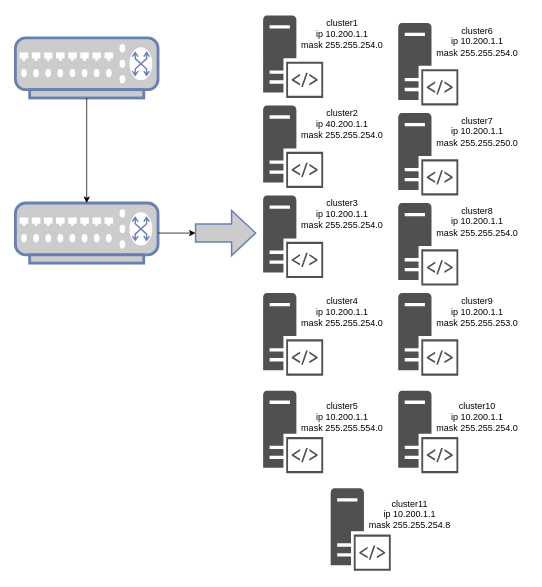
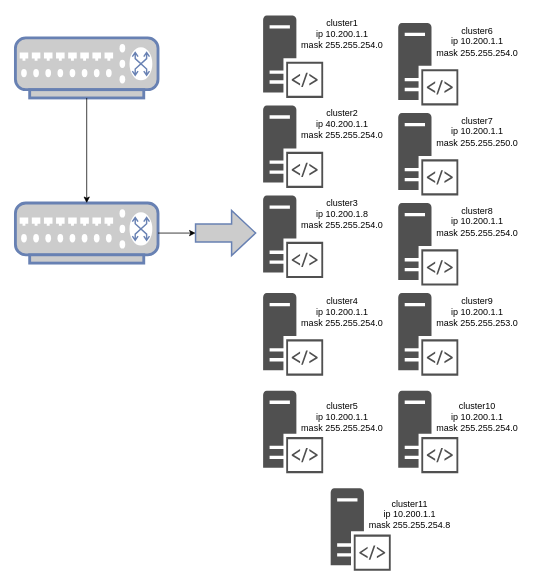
  <mxCell id="0" />
  <mxCell id="1" parent="0" />
  <mxCell id="2" value="" style="group" vertex="1" connectable="0" parent="1"><mxGeometry x="20" y="20" width="680" height="740" as="geometry" /></mxCell>
  <mxCell id="3" value="" style="group" vertex="1" connectable="0" parent="2"><mxGeometry x="330" width="350" height="740" as="geometry" /></mxCell>
  <mxCell id="4" value="" style="sketch=0;pointerEvents=1;shadow=0;dashed=0;html=1;strokeColor=none;fillColor=#505050;labelPosition=center;verticalLabelPosition=bottom;verticalAlign=top;outlineConnect=0;align=center;shape=mxgraph.office.servers.server_side_code;" vertex="1" parent="3"><mxGeometry width="80" height="110" as="geometry" /></mxCell>
  <mxCell id="5" value="&lt;div&gt;cluster1&lt;/div&gt;&lt;div&gt;ip 10.200.1.1&lt;/div&gt;&lt;div&gt;mask 255.255.254.0&lt;br&gt;&lt;/div&gt;" style="text;html=1;resizable=0;autosize=1;align=center;verticalAlign=middle;points=[];fillColor=none;strokeColor=none;rounded=0;" vertex="1" parent="3"><mxGeometry x="40" width="130" height="50" as="geometry" /></mxCell>
  <mxCell id="6" value="" style="sketch=0;pointerEvents=1;shadow=0;dashed=0;html=1;strokeColor=none;fillColor=#505050;labelPosition=center;verticalLabelPosition=bottom;verticalAlign=top;outlineConnect=0;align=center;shape=mxgraph.office.servers.server_side_code;" vertex="1" parent="3"><mxGeometry y="120" width="80" height="110" as="geometry" /></mxCell>
  <mxCell id="7" value="&lt;div&gt;cluster2&lt;/div&gt;&lt;div&gt;ip 40.200.1.1&lt;/div&gt;&lt;div&gt;mask 255.255.254.0&lt;br&gt;&lt;/div&gt;" style="text;html=1;resizable=0;autosize=1;align=center;verticalAlign=middle;points=[];fillColor=none;strokeColor=none;rounded=0;" vertex="1" parent="3"><mxGeometry x="40" y="120" width="130" height="50" as="geometry" /></mxCell>
  <mxCell id="8" value="" style="sketch=0;pointerEvents=1;shadow=0;dashed=0;html=1;strokeColor=none;fillColor=#505050;labelPosition=center;verticalLabelPosition=bottom;verticalAlign=top;outlineConnect=0;align=center;shape=mxgraph.office.servers.server_side_code;" vertex="1" parent="3"><mxGeometry y="240" width="80" height="110" as="geometry" /></mxCell>
- <mxCell id="9" value="&lt;div&gt;cluster3&lt;/div&gt;&lt;div&gt;ip 10.200.1.1&lt;/div&gt;&lt;div&gt;mask 255.255.254.0&lt;br&gt;&lt;/div&gt;" style="text;html=1;resizable=0;autosize=1;align=center;verticalAlign=middle;points=[];fillColor=none;strokeColor=none;rounded=0;" vertex="1" parent="3"><mxGeometry x="40" y="240" width="130" height="50" as="geometry" /></mxCell>
+ <mxCell id="9" value="&lt;div&gt;cluster3&lt;/div&gt;&lt;div&gt;ip 10.200.1.8&lt;/div&gt;&lt;div&gt;mask 255.255.254.0&lt;br&gt;&lt;/div&gt;" style="text;html=1;resizable=0;autosize=1;align=center;verticalAlign=middle;points=[];fillColor=none;strokeColor=none;rounded=0;" vertex="1" parent="3"><mxGeometry x="40" y="240" width="130" height="50" as="geometry" /></mxCell>
  <mxCell id="10" value="" style="sketch=0;pointerEvents=1;shadow=0;dashed=0;html=1;strokeColor=none;fillColor=#505050;labelPosition=center;verticalLabelPosition=bottom;verticalAlign=top;outlineConnect=0;align=center;shape=mxgraph.office.servers.server_side_code;" vertex="1" parent="3"><mxGeometry y="370" width="80" height="110" as="geometry" /></mxCell>
  <mxCell id="11" value="&lt;div&gt;cluster4&lt;/div&gt;&lt;div&gt;ip 10.200.1.1&lt;/div&gt;&lt;div&gt;mask 255.255.254.0&lt;br&gt;&lt;/div&gt;" style="text;html=1;resizable=0;autosize=1;align=center;verticalAlign=middle;points=[];fillColor=none;strokeColor=none;rounded=0;" vertex="1" parent="3"><mxGeometry x="40" y="370" width="130" height="50" as="geometry" /></mxCell>
  <mxCell id="12" value="" style="sketch=0;pointerEvents=1;shadow=0;dashed=0;html=1;strokeColor=none;fillColor=#505050;labelPosition=center;verticalLabelPosition=bottom;verticalAlign=top;outlineConnect=0;align=center;shape=mxgraph.office.servers.server_side_code;" vertex="1" parent="3"><mxGeometry y="500" width="80" height="110" as="geometry" /></mxCell>
- <mxCell id="13" value="&lt;div&gt;cluster5&lt;/div&gt;&lt;div&gt;ip 10.200.1.1&lt;/div&gt;&lt;div&gt;mask 255.255.554.0&lt;br&gt;&lt;/div&gt;" style="text;html=1;resizable=0;autosize=1;align=center;verticalAlign=middle;points=[];fillColor=none;strokeColor=none;rounded=0;" vertex="1" parent="3"><mxGeometry x="40" y="510" width="130" height="50" as="geometry" /></mxCell>
+ <mxCell id="13" value="&lt;div&gt;cluster5&lt;/div&gt;&lt;div&gt;ip 10.200.1.1&lt;/div&gt;&lt;div&gt;mask 255.255.254.0&lt;br&gt;&lt;/div&gt;" style="text;html=1;resizable=0;autosize=1;align=center;verticalAlign=middle;points=[];fillColor=none;strokeColor=none;rounded=0;" vertex="1" parent="3"><mxGeometry x="40" y="510" width="130" height="50" as="geometry" /></mxCell>
  <mxCell id="14" value="" style="sketch=0;pointerEvents=1;shadow=0;dashed=0;html=1;strokeColor=none;fillColor=#505050;labelPosition=center;verticalLabelPosition=bottom;verticalAlign=top;outlineConnect=0;align=center;shape=mxgraph.office.servers.server_side_code;" vertex="1" parent="3"><mxGeometry x="180" y="10" width="80" height="110" as="geometry" /></mxCell>
  <mxCell id="15" value="&lt;div&gt;cluster6&lt;/div&gt;&lt;div&gt;ip 10.200.1.1&lt;/div&gt;&lt;div&gt;mask 255.255.254.0&lt;br&gt;&lt;/div&gt;" style="text;html=1;resizable=0;autosize=1;align=center;verticalAlign=middle;points=[];fillColor=none;strokeColor=none;rounded=0;" vertex="1" parent="3"><mxGeometry x="220" y="10" width="130" height="50" as="geometry" /></mxCell>
  <mxCell id="16" value="" style="sketch=0;pointerEvents=1;shadow=0;dashed=0;html=1;strokeColor=none;fillColor=#505050;labelPosition=center;verticalLabelPosition=bottom;verticalAlign=top;outlineConnect=0;align=center;shape=mxgraph.office.servers.server_side_code;" vertex="1" parent="3"><mxGeometry x="180" y="130" width="80" height="110" as="geometry" /></mxCell>
  <mxCell id="17" value="&lt;div&gt;cluster7&lt;/div&gt;&lt;div&gt;ip 10.200.1.1&lt;/div&gt;&lt;div&gt;mask 255.255.250.0&lt;br&gt;&lt;/div&gt;" style="text;html=1;resizable=0;autosize=1;align=center;verticalAlign=middle;points=[];fillColor=none;strokeColor=none;rounded=0;" vertex="1" parent="3"><mxGeometry x="220" y="130" width="130" height="50" as="geometry" /></mxCell>
  <mxCell id="18" value="" style="sketch=0;pointerEvents=1;shadow=0;dashed=0;html=1;strokeColor=none;fillColor=#505050;labelPosition=center;verticalLabelPosition=bottom;verticalAlign=top;outlineConnect=0;align=center;shape=mxgraph.office.servers.server_side_code;" vertex="1" parent="3"><mxGeometry x="180" y="250" width="80" height="110" as="geometry" /></mxCell>
  <mxCell id="19" value="&lt;div&gt;cluster8&lt;/div&gt;&lt;div&gt;ip 10.200.1.1&lt;/div&gt;&lt;div&gt;mask 255.255.254.0&lt;br&gt;&lt;/div&gt;" style="text;html=1;resizable=0;autosize=1;align=center;verticalAlign=middle;points=[];fillColor=none;strokeColor=none;rounded=0;" vertex="1" parent="3"><mxGeometry x="220" y="250" width="130" height="50" as="geometry" /></mxCell>
  <mxCell id="20" value="" style="sketch=0;pointerEvents=1;shadow=0;dashed=0;html=1;strokeColor=none;fillColor=#505050;labelPosition=center;verticalLabelPosition=bottom;verticalAlign=top;outlineConnect=0;align=center;shape=mxgraph.office.servers.server_side_code;" vertex="1" parent="3"><mxGeometry x="180" y="370" width="80" height="110" as="geometry" /></mxCell>
  <mxCell id="21" value="&lt;div&gt;cluster9&lt;/div&gt;&lt;div&gt;ip 10.200.1.1&lt;/div&gt;&lt;div&gt;mask 255.255.253.0&lt;br&gt;&lt;/div&gt;" style="text;html=1;resizable=0;autosize=1;align=center;verticalAlign=middle;points=[];fillColor=none;strokeColor=none;rounded=0;" vertex="1" parent="3"><mxGeometry x="220" y="370" width="130" height="50" as="geometry" /></mxCell>
  <mxCell id="22" value="" style="sketch=0;pointerEvents=1;shadow=0;dashed=0;html=1;strokeColor=none;fillColor=#505050;labelPosition=center;verticalLabelPosition=bottom;verticalAlign=top;outlineConnect=0;align=center;shape=mxgraph.office.servers.server_side_code;" vertex="1" parent="3"><mxGeometry x="180" y="500" width="80" height="110" as="geometry" /></mxCell>
  <mxCell id="23" value="&lt;div&gt;cluster10&lt;/div&gt;&lt;div&gt;ip 10.200.1.1&lt;/div&gt;&lt;div&gt;mask 255.255.254.0&lt;br&gt;&lt;/div&gt;" style="text;html=1;resizable=0;autosize=1;align=center;verticalAlign=middle;points=[];fillColor=none;strokeColor=none;rounded=0;" vertex="1" parent="3"><mxGeometry x="220" y="510" width="130" height="50" as="geometry" /></mxCell>
  <mxCell id="24" value="" style="sketch=0;pointerEvents=1;shadow=0;dashed=0;html=1;strokeColor=none;fillColor=#505050;labelPosition=center;verticalLabelPosition=bottom;verticalAlign=top;outlineConnect=0;align=center;shape=mxgraph.office.servers.server_side_code;" vertex="1" parent="3"><mxGeometry x="90" y="630" width="80" height="110" as="geometry" /></mxCell>
  <mxCell id="25" value="&lt;div&gt;cluster11&lt;/div&gt;&lt;div&gt;ip 10.200.1.1&lt;/div&gt;&lt;div&gt;mask 255.255.254.8&lt;br&gt;&lt;/div&gt;" style="text;html=1;resizable=0;autosize=1;align=center;verticalAlign=middle;points=[];fillColor=none;strokeColor=none;rounded=0;" vertex="1" parent="3"><mxGeometry x="130" y="640" width="130" height="50" as="geometry" /></mxCell>
  <mxCell id="26" value="" style="fontColor=#0066CC;verticalAlign=top;verticalLabelPosition=bottom;labelPosition=center;align=center;html=1;outlineConnect=0;fillColor=#CCCCCC;strokeColor=#6881B3;gradientColor=none;gradientDirection=north;strokeWidth=2;shape=mxgraph.networks.switch;" vertex="1" parent="2"><mxGeometry y="30" width="190" height="80" as="geometry" /></mxCell>
  <mxCell id="27" value="" style="fontColor=#0066CC;verticalAlign=top;verticalLabelPosition=bottom;labelPosition=center;align=center;html=1;outlineConnect=0;fillColor=#CCCCCC;strokeColor=#6881B3;gradientColor=none;gradientDirection=north;strokeWidth=2;shape=mxgraph.networks.switch;" vertex="1" parent="2"><mxGeometry y="250" width="190" height="80" as="geometry" /></mxCell>
  <mxCell id="28" value="" style="edgeStyle=orthogonalEdgeStyle;rounded=0;orthogonalLoop=1;jettySize=auto;html=1;entryX=0.5;entryY=0;entryDx=0;entryDy=0;entryPerimeter=0;" edge="1" parent="2" source="26" target="27"><mxGeometry relative="1" as="geometry"><mxPoint x="95" y="200" as="targetPoint" /></mxGeometry></mxCell>
  <mxCell id="29" value="" style="shape=singleArrow;whiteSpace=wrap;html=1;arrowWidth=0.4;arrowSize=0.4;fontColor=#0066CC;verticalAlign=top;strokeColor=#6881B3;strokeWidth=2;fillColor=#CCCCCC;gradientDirection=north;" vertex="1" parent="2"><mxGeometry x="240" y="260" width="80" height="60" as="geometry" /></mxCell>
  <mxCell id="30" value="" style="edgeStyle=orthogonalEdgeStyle;rounded=0;orthogonalLoop=1;jettySize=auto;html=1;" edge="1" parent="2" source="27" target="29"><mxGeometry relative="1" as="geometry" /></mxCell>
